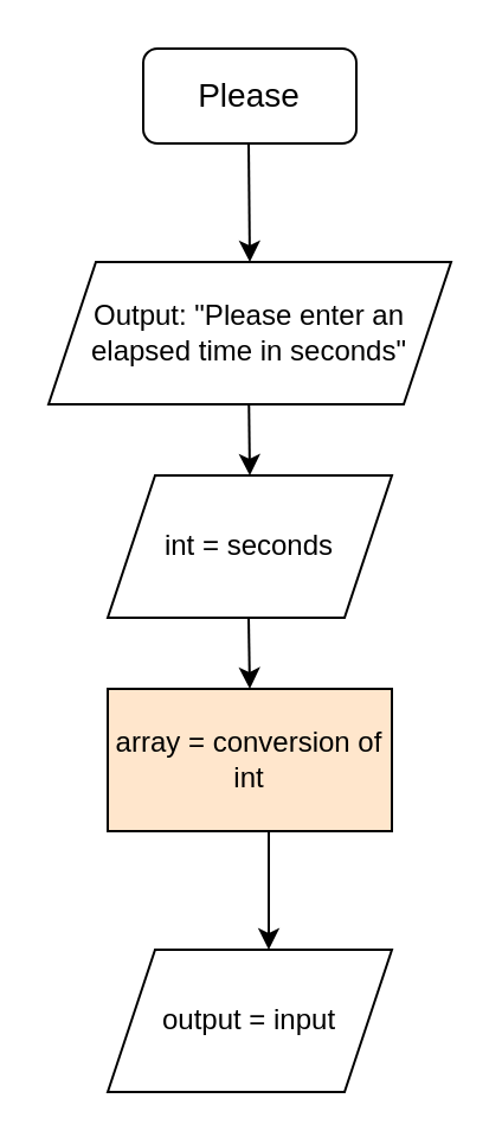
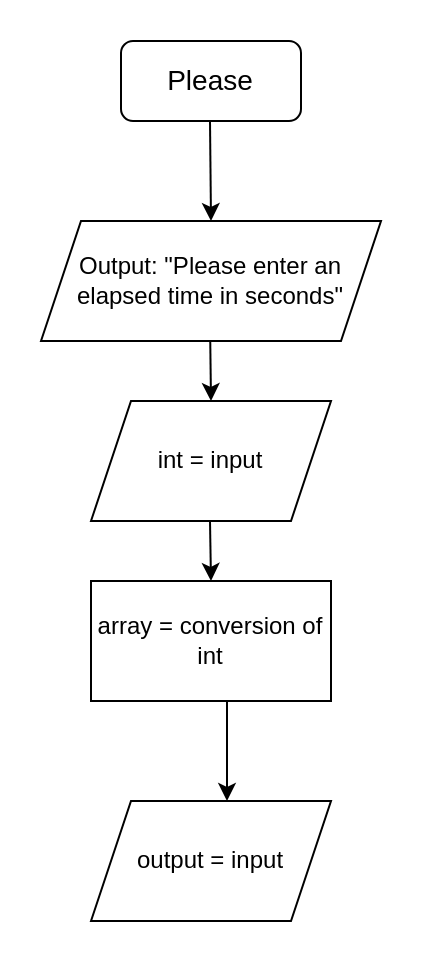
  <mxCell id="0" />
  <mxCell id="1" parent="0" />
  <mxCell id="2" value="&lt;font style=&quot;font-size: 14px&quot;&gt;Please&lt;/font&gt;" style="rounded=1;whiteSpace=wrap;html=1;" parent="1" vertex="1"><mxGeometry x="60" y="20" width="90" height="40" as="geometry" /></mxCell>
  <mxCell id="3" value="" style="endArrow=classic;html=1;" parent="1" edge="1"><mxGeometry width="50" height="50" relative="1" as="geometry"><mxPoint x="104.5" y="60" as="sourcePoint" /><mxPoint x="105" y="110" as="targetPoint" /></mxGeometry></mxCell>
  <mxCell id="4" value="" style="endArrow=classic;html=1;" edge="1" parent="1"><mxGeometry width="50" height="50" relative="1" as="geometry"><mxPoint x="104.5" y="160" as="sourcePoint" /><mxPoint x="105" y="200" as="targetPoint" /></mxGeometry></mxCell>
  <mxCell id="5" value="&lt;span&gt;Output: &quot;Please enter an elapsed time in seconds&quot;&lt;/span&gt;" style="shape=parallelogram;perimeter=parallelogramPerimeter;whiteSpace=wrap;html=1;fixedSize=1;" vertex="1" parent="1"><mxGeometry x="20" y="110" width="170" height="60" as="geometry" /></mxCell>
- <mxCell id="6" value="&lt;span&gt;int = seconds&lt;/span&gt;" style="shape=parallelogram;perimeter=parallelogramPerimeter;whiteSpace=wrap;html=1;fixedSize=1;" vertex="1" parent="1"><mxGeometry x="45" y="200" width="120" height="60" as="geometry" /></mxCell>
- <mxCell id="7" value="array = conversion of int" style="rounded=0;whiteSpace=wrap;html=1;fillColor=#ffe6cc;" vertex="1" parent="1"><mxGeometry x="45" y="290" width="120" height="60" as="geometry" /></mxCell>
+ <mxCell id="6" value="&lt;span&gt;int = input&lt;/span&gt;" style="shape=parallelogram;perimeter=parallelogramPerimeter;whiteSpace=wrap;html=1;fixedSize=1;" vertex="1" parent="1"><mxGeometry x="45" y="200" width="120" height="60" as="geometry" /></mxCell>
+ <mxCell id="7" value="array = conversion of int" style="rounded=0;whiteSpace=wrap;html=1;" vertex="1" parent="1"><mxGeometry x="45" y="290" width="120" height="60" as="geometry" /></mxCell>
  <mxCell id="8" value="" style="endArrow=classic;html=1;" edge="1" parent="1"><mxGeometry width="50" height="50" relative="1" as="geometry"><mxPoint x="104.5" y="260" as="sourcePoint" /><mxPoint x="105" y="290" as="targetPoint" /></mxGeometry></mxCell>
  <mxCell id="9" value="output = input" style="shape=parallelogram;perimeter=parallelogramPerimeter;whiteSpace=wrap;html=1;fixedSize=1;" vertex="1" parent="1"><mxGeometry x="45" y="400" width="120" height="60" as="geometry" /></mxCell>
  <mxCell id="10" value="" style="endArrow=classic;html=1;" edge="1" parent="1"><mxGeometry width="50" height="50" relative="1" as="geometry"><mxPoint x="113" y="350" as="sourcePoint" /><mxPoint x="113" y="400" as="targetPoint" /></mxGeometry></mxCell>
